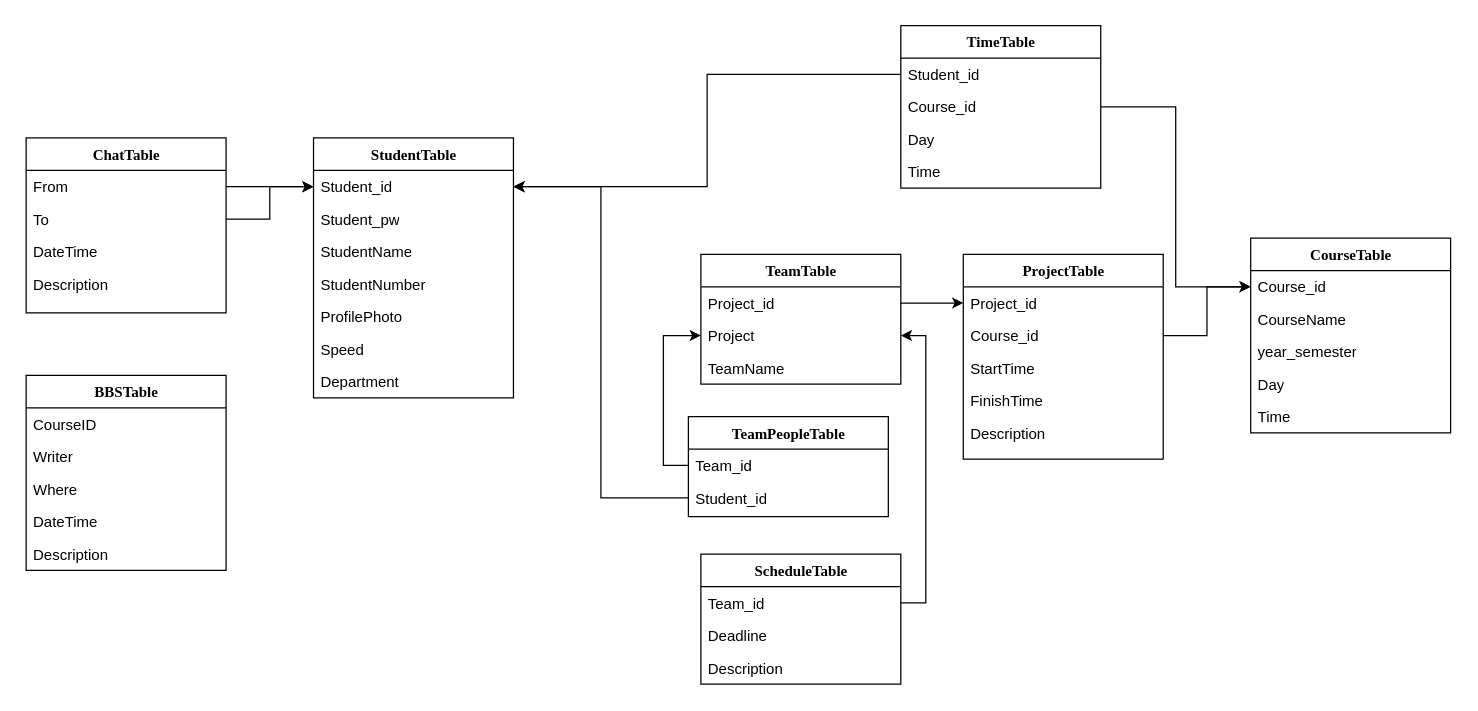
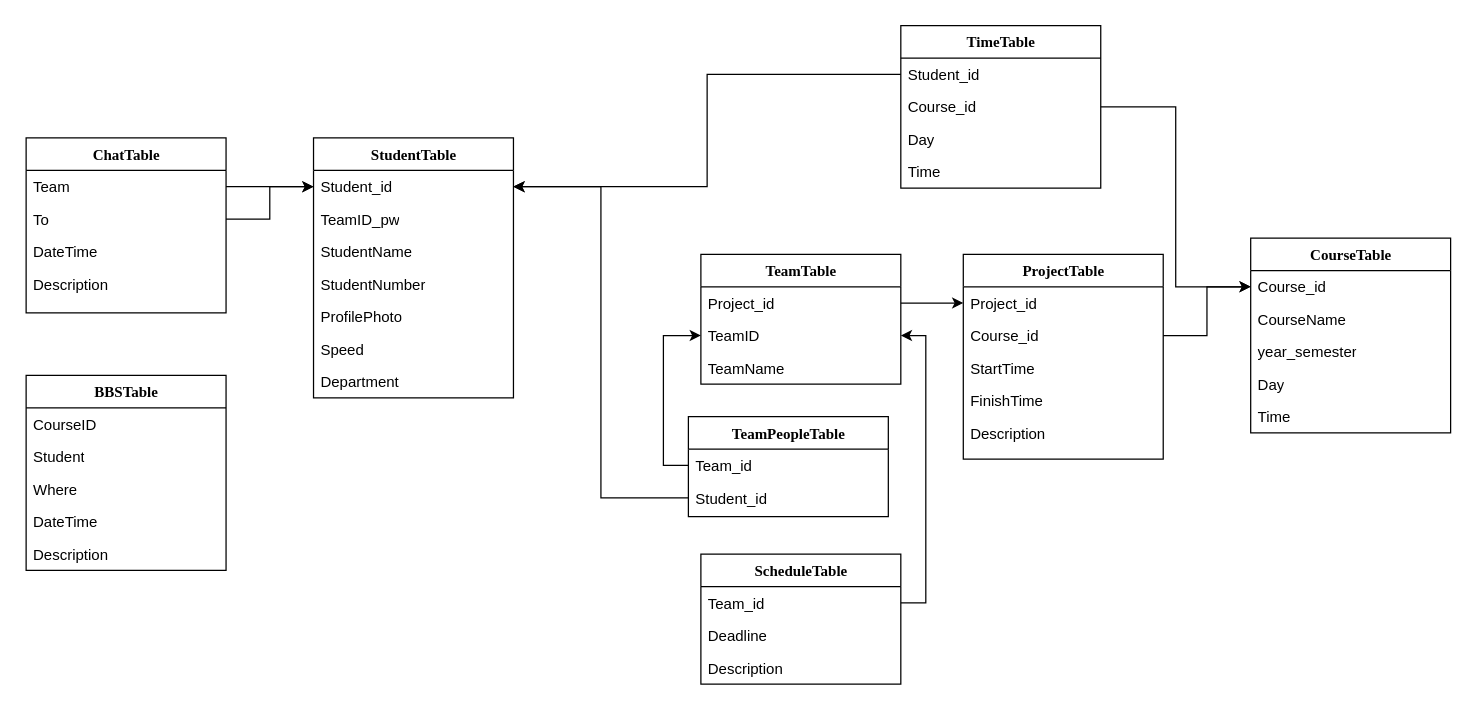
  <mxCell id="0" />
  <mxCell id="1" parent="0" />
  <mxCell id="2" value="StudentTable" style="swimlane;html=1;fontStyle=1;align=center;verticalAlign=top;childLayout=stackLayout;horizontal=1;startSize=26;horizontalStack=0;resizeParent=1;resizeLast=0;collapsible=1;marginBottom=0;swimlaneFillColor=#ffffff;rounded=0;shadow=0;comic=0;labelBackgroundColor=none;strokeWidth=1;fillColor=none;fontFamily=Verdana;fontSize=12" parent="1" vertex="1"><mxGeometry x="250" y="109.89" width="160" height="208" as="geometry" /></mxCell>
  <mxCell id="3" value="Student_id" style="text;html=1;strokeColor=none;fillColor=none;align=left;verticalAlign=top;spacingLeft=4;spacingRight=4;whiteSpace=wrap;overflow=hidden;rotatable=0;points=[[0,0.5],[1,0.5]];portConstraint=eastwest;" parent="2" vertex="1"><mxGeometry y="26" width="160" height="26" as="geometry" /></mxCell>
- <mxCell id="4" value="Student_pw" style="text;html=1;strokeColor=none;fillColor=none;align=left;verticalAlign=top;spacingLeft=4;spacingRight=4;whiteSpace=wrap;overflow=hidden;rotatable=0;points=[[0,0.5],[1,0.5]];portConstraint=eastwest;" vertex="1" parent="2"><mxGeometry y="52" width="160" height="26" as="geometry" /></mxCell>
+ <mxCell id="4" value="TeamID_pw" style="text;html=1;strokeColor=none;fillColor=none;align=left;verticalAlign=top;spacingLeft=4;spacingRight=4;whiteSpace=wrap;overflow=hidden;rotatable=0;points=[[0,0.5],[1,0.5]];portConstraint=eastwest;" vertex="1" parent="2"><mxGeometry y="52" width="160" height="26" as="geometry" /></mxCell>
  <mxCell id="5" value="StudentName" style="text;html=1;strokeColor=none;fillColor=none;align=left;verticalAlign=top;spacingLeft=4;spacingRight=4;whiteSpace=wrap;overflow=hidden;rotatable=0;points=[[0,0.5],[1,0.5]];portConstraint=eastwest;" parent="2" vertex="1"><mxGeometry y="78" width="160" height="26" as="geometry" /></mxCell>
  <mxCell id="6" value="StudentNumber" style="text;html=1;strokeColor=none;fillColor=none;align=left;verticalAlign=top;spacingLeft=4;spacingRight=4;whiteSpace=wrap;overflow=hidden;rotatable=0;points=[[0,0.5],[1,0.5]];portConstraint=eastwest;" vertex="1" parent="2"><mxGeometry y="104" width="160" height="26" as="geometry" /></mxCell>
  <mxCell id="7" value="ProfilePhoto" style="text;html=1;strokeColor=none;fillColor=none;align=left;verticalAlign=top;spacingLeft=4;spacingRight=4;whiteSpace=wrap;overflow=hidden;rotatable=0;points=[[0,0.5],[1,0.5]];portConstraint=eastwest;" parent="2" vertex="1"><mxGeometry y="130" width="160" height="26" as="geometry" /></mxCell>
  <mxCell id="8" value="Speed" style="text;html=1;strokeColor=none;fillColor=none;align=left;verticalAlign=top;spacingLeft=4;spacingRight=4;whiteSpace=wrap;overflow=hidden;rotatable=0;points=[[0,0.5],[1,0.5]];portConstraint=eastwest;" parent="2" vertex="1"><mxGeometry y="156" width="160" height="26" as="geometry" /></mxCell>
  <mxCell id="9" value="Department" style="text;html=1;strokeColor=none;fillColor=none;align=left;verticalAlign=top;spacingLeft=4;spacingRight=4;whiteSpace=wrap;overflow=hidden;rotatable=0;points=[[0,0.5],[1,0.5]];portConstraint=eastwest;" parent="2" vertex="1"><mxGeometry y="182" width="160" height="26" as="geometry" /></mxCell>
  <mxCell id="10" value="TimeTable" style="swimlane;html=1;fontStyle=1;align=center;verticalAlign=top;childLayout=stackLayout;horizontal=1;startSize=26;horizontalStack=0;resizeParent=1;resizeLast=0;collapsible=1;marginBottom=0;swimlaneFillColor=#ffffff;rounded=0;shadow=0;comic=0;labelBackgroundColor=none;strokeWidth=1;fillColor=none;fontFamily=Verdana;fontSize=12" parent="1" vertex="1"><mxGeometry x="720" y="20" width="160" height="130" as="geometry" /></mxCell>
  <mxCell id="11" value="Student_id" style="text;html=1;strokeColor=none;fillColor=none;align=left;verticalAlign=top;spacingLeft=4;spacingRight=4;whiteSpace=wrap;overflow=hidden;rotatable=0;points=[[0,0.5],[1,0.5]];portConstraint=eastwest;" parent="10" vertex="1"><mxGeometry y="26" width="160" height="26" as="geometry" /></mxCell>
  <mxCell id="12" value="Course_id" style="text;html=1;strokeColor=none;fillColor=none;align=left;verticalAlign=top;spacingLeft=4;spacingRight=4;whiteSpace=wrap;overflow=hidden;rotatable=0;points=[[0,0.5],[1,0.5]];portConstraint=eastwest;" vertex="1" parent="10"><mxGeometry y="52" width="160" height="26" as="geometry" /></mxCell>
  <mxCell id="13" value="Day" style="text;html=1;strokeColor=none;fillColor=none;align=left;verticalAlign=top;spacingLeft=4;spacingRight=4;whiteSpace=wrap;overflow=hidden;rotatable=0;points=[[0,0.5],[1,0.5]];portConstraint=eastwest;" vertex="1" parent="10"><mxGeometry y="78" width="160" height="26" as="geometry" /></mxCell>
  <mxCell id="14" value="Time" style="text;html=1;strokeColor=none;fillColor=none;align=left;verticalAlign=top;spacingLeft=4;spacingRight=4;whiteSpace=wrap;overflow=hidden;rotatable=0;points=[[0,0.5],[1,0.5]];portConstraint=eastwest;" vertex="1" parent="10"><mxGeometry y="104" width="160" height="26" as="geometry" /></mxCell>
  <mxCell id="15" value="ProjectTable" style="swimlane;html=1;fontStyle=1;align=center;verticalAlign=top;childLayout=stackLayout;horizontal=1;startSize=26;horizontalStack=0;resizeParent=1;resizeLast=0;collapsible=1;marginBottom=0;swimlaneFillColor=#ffffff;rounded=0;shadow=0;comic=0;labelBackgroundColor=none;strokeWidth=1;fillColor=none;fontFamily=Verdana;fontSize=12" parent="1" vertex="1"><mxGeometry x="770" y="203" width="160" height="164" as="geometry" /></mxCell>
  <mxCell id="16" value="Project_id" style="text;html=1;strokeColor=none;fillColor=none;align=left;verticalAlign=top;spacingLeft=4;spacingRight=4;whiteSpace=wrap;overflow=hidden;rotatable=0;points=[[0,0.5],[1,0.5]];portConstraint=eastwest;" parent="15" vertex="1"><mxGeometry y="26" width="160" height="26" as="geometry" /></mxCell>
  <mxCell id="17" value="Course_id" style="text;html=1;strokeColor=none;fillColor=none;align=left;verticalAlign=top;spacingLeft=4;spacingRight=4;whiteSpace=wrap;overflow=hidden;rotatable=0;points=[[0,0.5],[1,0.5]];portConstraint=eastwest;" vertex="1" parent="15"><mxGeometry y="52" width="160" height="26" as="geometry" /></mxCell>
  <mxCell id="18" value="StartTime&lt;br&gt;" style="text;html=1;strokeColor=none;fillColor=none;align=left;verticalAlign=top;spacingLeft=4;spacingRight=4;whiteSpace=wrap;overflow=hidden;rotatable=0;points=[[0,0.5],[1,0.5]];portConstraint=eastwest;" parent="15" vertex="1"><mxGeometry y="78" width="160" height="26" as="geometry" /></mxCell>
  <mxCell id="19" value="FinishTime" style="text;html=1;strokeColor=none;fillColor=none;align=left;verticalAlign=top;spacingLeft=4;spacingRight=4;whiteSpace=wrap;overflow=hidden;rotatable=0;points=[[0,0.5],[1,0.5]];portConstraint=eastwest;" parent="15" vertex="1"><mxGeometry y="104" width="160" height="26" as="geometry" /></mxCell>
  <mxCell id="20" value="Description" style="text;html=1;strokeColor=none;fillColor=none;align=left;verticalAlign=top;spacingLeft=4;spacingRight=4;whiteSpace=wrap;overflow=hidden;rotatable=0;points=[[0,0.5],[1,0.5]];portConstraint=eastwest;" parent="15" vertex="1"><mxGeometry y="130" width="160" height="34" as="geometry" /></mxCell>
  <mxCell id="21" value="ChatTable" style="swimlane;html=1;fontStyle=1;align=center;verticalAlign=top;childLayout=stackLayout;horizontal=1;startSize=26;horizontalStack=0;resizeParent=1;resizeLast=0;collapsible=1;marginBottom=0;swimlaneFillColor=#ffffff;rounded=0;shadow=0;comic=0;labelBackgroundColor=none;strokeWidth=1;fillColor=none;fontFamily=Verdana;fontSize=12" parent="1" vertex="1"><mxGeometry x="20" y="109.89" width="160" height="140" as="geometry" /></mxCell>
- <mxCell id="22" value="From" style="text;html=1;strokeColor=none;fillColor=none;align=left;verticalAlign=top;spacingLeft=4;spacingRight=4;whiteSpace=wrap;overflow=hidden;rotatable=0;points=[[0,0.5],[1,0.5]];portConstraint=eastwest;" parent="21" vertex="1"><mxGeometry y="26" width="160" height="26" as="geometry" /></mxCell>
+ <mxCell id="22" value="Team" style="text;html=1;strokeColor=none;fillColor=none;align=left;verticalAlign=top;spacingLeft=4;spacingRight=4;whiteSpace=wrap;overflow=hidden;rotatable=0;points=[[0,0.5],[1,0.5]];portConstraint=eastwest;" parent="21" vertex="1"><mxGeometry y="26" width="160" height="26" as="geometry" /></mxCell>
  <mxCell id="23" value="To" style="text;html=1;strokeColor=none;fillColor=none;align=left;verticalAlign=top;spacingLeft=4;spacingRight=4;whiteSpace=wrap;overflow=hidden;rotatable=0;points=[[0,0.5],[1,0.5]];portConstraint=eastwest;" parent="21" vertex="1"><mxGeometry y="52" width="160" height="26" as="geometry" /></mxCell>
  <mxCell id="24" value="DateTime" style="text;html=1;strokeColor=none;fillColor=none;align=left;verticalAlign=top;spacingLeft=4;spacingRight=4;whiteSpace=wrap;overflow=hidden;rotatable=0;points=[[0,0.5],[1,0.5]];portConstraint=eastwest;" parent="21" vertex="1"><mxGeometry y="78" width="160" height="26" as="geometry" /></mxCell>
  <mxCell id="25" value="Description" style="text;html=1;strokeColor=none;fillColor=none;align=left;verticalAlign=top;spacingLeft=4;spacingRight=4;whiteSpace=wrap;overflow=hidden;rotatable=0;points=[[0,0.5],[1,0.5]];portConstraint=eastwest;" parent="21" vertex="1"><mxGeometry y="104" width="160" height="26" as="geometry" /></mxCell>
  <mxCell id="26" style="edgeStyle=orthogonalEdgeStyle;rounded=0;orthogonalLoop=1;jettySize=auto;html=1;exitX=1;exitY=0.5;exitDx=0;exitDy=0;entryX=0;entryY=0.5;entryDx=0;entryDy=0;" parent="1" source="22" target="3" edge="1"><mxGeometry relative="1" as="geometry" /></mxCell>
  <mxCell id="27" style="edgeStyle=orthogonalEdgeStyle;rounded=0;orthogonalLoop=1;jettySize=auto;html=1;exitX=0;exitY=0.5;exitDx=0;exitDy=0;entryX=1;entryY=0.5;entryDx=0;entryDy=0;" edge="1" parent="1" source="11" target="3"><mxGeometry relative="1" as="geometry" /></mxCell>
  <mxCell id="28" style="edgeStyle=orthogonalEdgeStyle;rounded=0;orthogonalLoop=1;jettySize=auto;html=1;exitX=1;exitY=0.5;exitDx=0;exitDy=0;entryX=0;entryY=0.5;entryDx=0;entryDy=0;" edge="1" parent="1" source="23" target="3"><mxGeometry relative="1" as="geometry" /></mxCell>
  <mxCell id="29" value="BBSTable" style="swimlane;html=1;fontStyle=1;align=center;verticalAlign=top;childLayout=stackLayout;horizontal=1;startSize=26;horizontalStack=0;resizeParent=1;resizeLast=0;collapsible=1;marginBottom=0;swimlaneFillColor=#ffffff;rounded=0;shadow=0;comic=0;labelBackgroundColor=none;strokeWidth=1;fillColor=none;fontFamily=Verdana;fontSize=12" vertex="1" parent="1"><mxGeometry x="20" y="300" width="160" height="156" as="geometry" /></mxCell>
  <mxCell id="30" value="CourseID" style="text;html=1;strokeColor=none;fillColor=none;align=left;verticalAlign=top;spacingLeft=4;spacingRight=4;whiteSpace=wrap;overflow=hidden;rotatable=0;points=[[0,0.5],[1,0.5]];portConstraint=eastwest;" vertex="1" parent="29"><mxGeometry y="26" width="160" height="26" as="geometry" /></mxCell>
- <mxCell id="31" value="Writer" style="text;html=1;strokeColor=none;fillColor=none;align=left;verticalAlign=top;spacingLeft=4;spacingRight=4;whiteSpace=wrap;overflow=hidden;rotatable=0;points=[[0,0.5],[1,0.5]];portConstraint=eastwest;" vertex="1" parent="29"><mxGeometry y="52" width="160" height="26" as="geometry" /></mxCell>
+ <mxCell id="31" value="Student" style="text;html=1;strokeColor=none;fillColor=none;align=left;verticalAlign=top;spacingLeft=4;spacingRight=4;whiteSpace=wrap;overflow=hidden;rotatable=0;points=[[0,0.5],[1,0.5]];portConstraint=eastwest;" vertex="1" parent="29"><mxGeometry y="52" width="160" height="26" as="geometry" /></mxCell>
  <mxCell id="32" value="Where" style="text;html=1;strokeColor=none;fillColor=none;align=left;verticalAlign=top;spacingLeft=4;spacingRight=4;whiteSpace=wrap;overflow=hidden;rotatable=0;points=[[0,0.5],[1,0.5]];portConstraint=eastwest;" vertex="1" parent="29"><mxGeometry y="78" width="160" height="26" as="geometry" /></mxCell>
  <mxCell id="33" value="DateTime" style="text;html=1;strokeColor=none;fillColor=none;align=left;verticalAlign=top;spacingLeft=4;spacingRight=4;whiteSpace=wrap;overflow=hidden;rotatable=0;points=[[0,0.5],[1,0.5]];portConstraint=eastwest;" vertex="1" parent="29"><mxGeometry y="104" width="160" height="26" as="geometry" /></mxCell>
  <mxCell id="34" value="Description" style="text;html=1;strokeColor=none;fillColor=none;align=left;verticalAlign=top;spacingLeft=4;spacingRight=4;whiteSpace=wrap;overflow=hidden;rotatable=0;points=[[0,0.5],[1,0.5]];portConstraint=eastwest;" vertex="1" parent="29"><mxGeometry y="130" width="160" height="26" as="geometry" /></mxCell>
  <mxCell id="35" value="TeamTable" style="swimlane;html=1;fontStyle=1;align=center;verticalAlign=top;childLayout=stackLayout;horizontal=1;startSize=26;horizontalStack=0;resizeParent=1;resizeLast=0;collapsible=1;marginBottom=0;swimlaneFillColor=#ffffff;rounded=0;shadow=0;comic=0;labelBackgroundColor=none;strokeWidth=1;fillColor=none;fontFamily=Verdana;fontSize=12" vertex="1" parent="1"><mxGeometry x="560" y="203" width="160" height="104" as="geometry" /></mxCell>
  <mxCell id="36" value="Project_id" style="text;html=1;strokeColor=none;fillColor=none;align=left;verticalAlign=top;spacingLeft=4;spacingRight=4;whiteSpace=wrap;overflow=hidden;rotatable=0;points=[[0,0.5],[1,0.5]];portConstraint=eastwest;" vertex="1" parent="35"><mxGeometry y="26" width="160" height="26" as="geometry" /></mxCell>
- <mxCell id="37" value="Project" style="text;html=1;strokeColor=none;fillColor=none;align=left;verticalAlign=top;spacingLeft=4;spacingRight=4;whiteSpace=wrap;overflow=hidden;rotatable=0;points=[[0,0.5],[1,0.5]];portConstraint=eastwest;" vertex="1" parent="35"><mxGeometry y="52" width="160" height="26" as="geometry" /></mxCell>
+ <mxCell id="37" value="TeamID" style="text;html=1;strokeColor=none;fillColor=none;align=left;verticalAlign=top;spacingLeft=4;spacingRight=4;whiteSpace=wrap;overflow=hidden;rotatable=0;points=[[0,0.5],[1,0.5]];portConstraint=eastwest;" vertex="1" parent="35"><mxGeometry y="52" width="160" height="26" as="geometry" /></mxCell>
  <mxCell id="38" value="TeamName" style="text;html=1;strokeColor=none;fillColor=none;align=left;verticalAlign=top;spacingLeft=4;spacingRight=4;whiteSpace=wrap;overflow=hidden;rotatable=0;points=[[0,0.5],[1,0.5]];portConstraint=eastwest;" vertex="1" parent="35"><mxGeometry y="78" width="160" height="26" as="geometry" /></mxCell>
  <mxCell id="39" value="TeamPeopleTable" style="swimlane;html=1;fontStyle=1;align=center;verticalAlign=top;childLayout=stackLayout;horizontal=1;startSize=26;horizontalStack=0;resizeParent=1;resizeLast=0;collapsible=1;marginBottom=0;swimlaneFillColor=#ffffff;rounded=0;shadow=0;comic=0;labelBackgroundColor=none;strokeWidth=1;fillColor=none;fontFamily=Verdana;fontSize=12" vertex="1" parent="1"><mxGeometry x="550" y="333" width="160" height="80" as="geometry" /></mxCell>
  <mxCell id="40" value="Team_id" style="text;html=1;strokeColor=none;fillColor=none;align=left;verticalAlign=top;spacingLeft=4;spacingRight=4;whiteSpace=wrap;overflow=hidden;rotatable=0;points=[[0,0.5],[1,0.5]];portConstraint=eastwest;" vertex="1" parent="39"><mxGeometry y="26" width="160" height="26" as="geometry" /></mxCell>
  <mxCell id="41" value="Student_id" style="text;html=1;strokeColor=none;fillColor=none;align=left;verticalAlign=top;spacingLeft=4;spacingRight=4;whiteSpace=wrap;overflow=hidden;rotatable=0;points=[[0,0.5],[1,0.5]];portConstraint=eastwest;" vertex="1" parent="39"><mxGeometry y="52" width="160" height="26" as="geometry" /></mxCell>
  <mxCell id="42" style="edgeStyle=orthogonalEdgeStyle;rounded=0;orthogonalLoop=1;jettySize=auto;html=1;exitX=0;exitY=0.5;exitDx=0;exitDy=0;entryX=0;entryY=0.5;entryDx=0;entryDy=0;" edge="1" parent="1" source="40" target="37"><mxGeometry relative="1" as="geometry" /></mxCell>
  <mxCell id="43" style="edgeStyle=orthogonalEdgeStyle;rounded=0;orthogonalLoop=1;jettySize=auto;html=1;exitX=0;exitY=0.5;exitDx=0;exitDy=0;entryX=1;entryY=0.5;entryDx=0;entryDy=0;" edge="1" parent="1" source="41" target="3"><mxGeometry relative="1" as="geometry" /></mxCell>
  <mxCell id="44" value="ScheduleTable" style="swimlane;html=1;fontStyle=1;align=center;verticalAlign=top;childLayout=stackLayout;horizontal=1;startSize=26;horizontalStack=0;resizeParent=1;resizeLast=0;collapsible=1;marginBottom=0;swimlaneFillColor=#ffffff;rounded=0;shadow=0;comic=0;labelBackgroundColor=none;strokeWidth=1;fillColor=none;fontFamily=Verdana;fontSize=12" vertex="1" parent="1"><mxGeometry x="560" y="443" width="160" height="104" as="geometry" /></mxCell>
  <mxCell id="45" value="Team_id" style="text;html=1;strokeColor=none;fillColor=none;align=left;verticalAlign=top;spacingLeft=4;spacingRight=4;whiteSpace=wrap;overflow=hidden;rotatable=0;points=[[0,0.5],[1,0.5]];portConstraint=eastwest;" vertex="1" parent="44"><mxGeometry y="26" width="160" height="26" as="geometry" /></mxCell>
  <mxCell id="46" value="Deadline" style="text;html=1;strokeColor=none;fillColor=none;align=left;verticalAlign=top;spacingLeft=4;spacingRight=4;whiteSpace=wrap;overflow=hidden;rotatable=0;points=[[0,0.5],[1,0.5]];portConstraint=eastwest;" vertex="1" parent="44"><mxGeometry y="52" width="160" height="26" as="geometry" /></mxCell>
  <mxCell id="47" value="Description" style="text;html=1;strokeColor=none;fillColor=none;align=left;verticalAlign=top;spacingLeft=4;spacingRight=4;whiteSpace=wrap;overflow=hidden;rotatable=0;points=[[0,0.5],[1,0.5]];portConstraint=eastwest;" vertex="1" parent="44"><mxGeometry y="78" width="160" height="26" as="geometry" /></mxCell>
  <mxCell id="48" style="edgeStyle=orthogonalEdgeStyle;rounded=0;orthogonalLoop=1;jettySize=auto;html=1;exitX=1;exitY=0.5;exitDx=0;exitDy=0;entryX=1;entryY=0.5;entryDx=0;entryDy=0;" edge="1" parent="1" source="45" target="37"><mxGeometry relative="1" as="geometry" /></mxCell>
  <mxCell id="49" style="edgeStyle=orthogonalEdgeStyle;rounded=0;orthogonalLoop=1;jettySize=auto;html=1;exitX=1;exitY=0.5;exitDx=0;exitDy=0;entryX=0;entryY=0.5;entryDx=0;entryDy=0;" edge="1" parent="1" source="36" target="16"><mxGeometry relative="1" as="geometry" /></mxCell>
  <mxCell id="50" value="CourseTable" style="swimlane;html=1;fontStyle=1;align=center;verticalAlign=top;childLayout=stackLayout;horizontal=1;startSize=26;horizontalStack=0;resizeParent=1;resizeLast=0;collapsible=1;marginBottom=0;swimlaneFillColor=#ffffff;rounded=0;shadow=0;comic=0;labelBackgroundColor=none;strokeWidth=1;fillColor=none;fontFamily=Verdana;fontSize=12" vertex="1" parent="1"><mxGeometry x="1000" y="190" width="160" height="156" as="geometry" /></mxCell>
  <mxCell id="51" value="Course_id" style="text;html=1;strokeColor=none;fillColor=none;align=left;verticalAlign=top;spacingLeft=4;spacingRight=4;whiteSpace=wrap;overflow=hidden;rotatable=0;points=[[0,0.5],[1,0.5]];portConstraint=eastwest;" vertex="1" parent="50"><mxGeometry y="26" width="160" height="26" as="geometry" /></mxCell>
  <mxCell id="52" value="CourseName" style="text;html=1;strokeColor=none;fillColor=none;align=left;verticalAlign=top;spacingLeft=4;spacingRight=4;whiteSpace=wrap;overflow=hidden;rotatable=0;points=[[0,0.5],[1,0.5]];portConstraint=eastwest;" vertex="1" parent="50"><mxGeometry y="52" width="160" height="26" as="geometry" /></mxCell>
  <mxCell id="53" value="year_semester" style="text;html=1;strokeColor=none;fillColor=none;align=left;verticalAlign=top;spacingLeft=4;spacingRight=4;whiteSpace=wrap;overflow=hidden;rotatable=0;points=[[0,0.5],[1,0.5]];portConstraint=eastwest;" parent="50" vertex="1"><mxGeometry y="78" width="160" height="26" as="geometry" /></mxCell>
  <mxCell id="54" value="Day" style="text;html=1;strokeColor=none;fillColor=none;align=left;verticalAlign=top;spacingLeft=4;spacingRight=4;whiteSpace=wrap;overflow=hidden;rotatable=0;points=[[0,0.5],[1,0.5]];portConstraint=eastwest;" vertex="1" parent="50"><mxGeometry y="104" width="160" height="26" as="geometry" /></mxCell>
  <mxCell id="55" value="Time" style="text;html=1;strokeColor=none;fillColor=none;align=left;verticalAlign=top;spacingLeft=4;spacingRight=4;whiteSpace=wrap;overflow=hidden;rotatable=0;points=[[0,0.5],[1,0.5]];portConstraint=eastwest;" vertex="1" parent="50"><mxGeometry y="130" width="160" height="26" as="geometry" /></mxCell>
  <mxCell id="56" style="edgeStyle=orthogonalEdgeStyle;rounded=0;orthogonalLoop=1;jettySize=auto;html=1;exitX=1;exitY=0.5;exitDx=0;exitDy=0;entryX=0;entryY=0.5;entryDx=0;entryDy=0;" edge="1" parent="1" source="12" target="51"><mxGeometry relative="1" as="geometry" /></mxCell>
  <mxCell id="57" style="edgeStyle=orthogonalEdgeStyle;rounded=0;orthogonalLoop=1;jettySize=auto;html=1;exitX=1;exitY=0.5;exitDx=0;exitDy=0;entryX=0;entryY=0.5;entryDx=0;entryDy=0;" edge="1" parent="1" source="17" target="51"><mxGeometry relative="1" as="geometry" /></mxCell>
